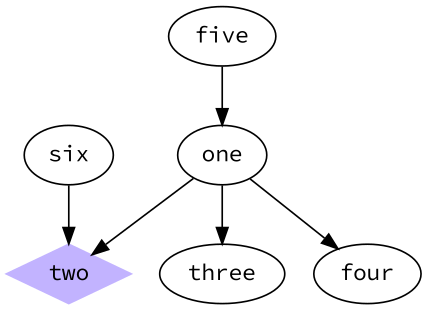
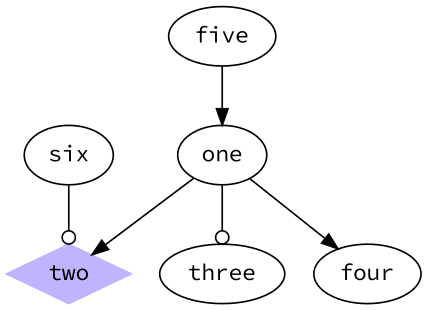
  digraph {
    fontname="Source Code Pro"
    node [fontname="Source Code Pro"]
    edge [arrowhead=normal fontname="Source Code Pro"]
    two [color=".7 .3 1.0" shape=diamond style=filled]
    one
    three
    four
    five
    six
    one -> two
-   one -> three
+   one -> three [arrowhead=odot]
    one -> four
    five -> one
-   six -> two
+   six -> two [arrowhead=odot]
  }
